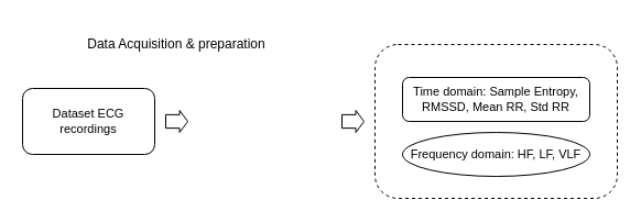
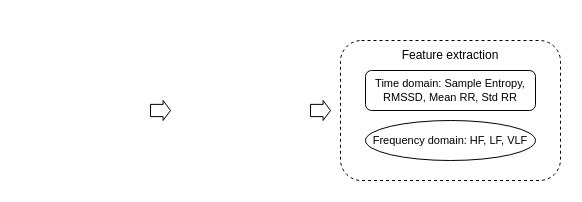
  <mxCell id="0" />
  <mxCell id="1" parent="0" />
- <mxCell id="2" value="Dataset ECG recordings" style="rounded=1;whiteSpace=wrap;html=1;fontSize=11;" parent="1" vertex="1"><mxGeometry x="20" y="80" width="120" height="60" as="geometry" /></mxCell>
- <mxCell id="3" value="Data Acquisition &amp;amp; preparation" style="text;html=1;align=center;verticalAlign=middle;whiteSpace=wrap;rounded=0;" parent="1" vertex="1"><mxGeometry x="60" y="20" width="200" height="40" as="geometry" /></mxCell>
  <mxCell id="4" value="" style="rounded=1;whiteSpace=wrap;html=1;dashed=1;" parent="1" vertex="1"><mxGeometry x="340" y="40" width="220" height="140" as="geometry" /></mxCell>
  <mxCell id="5" value="Time domain: Sample Entropy, RMSSD, Mean RR, Std RR" style="rounded=1;whiteSpace=wrap;html=1;fontSize=11;" vertex="1" parent="1"><mxGeometry x="365" y="70" width="170" height="40" as="geometry" /></mxCell>
  <mxCell id="6" value="Frequency domain: HF, LF, VLF" style="ellipse;whiteSpace=wrap;html=1;fontSize=11;" vertex="1" parent="1"><mxGeometry x="365" y="120" width="170" height="40" as="geometry" /></mxCell>
+ <mxCell id="7" value="Feature extraction" style="text;html=1;align=center;verticalAlign=middle;whiteSpace=wrap;rounded=0;" vertex="1" parent="1"><mxGeometry x="400" y="40" width="100" height="30" as="geometry" /></mxCell>
  <mxCell id="8" value="" style="shape=singleArrow;whiteSpace=wrap;html=1;arrowWidth=0.612;arrowSize=0.37;" vertex="1" parent="1"><mxGeometry x="150" y="100" width="20" height="20" as="geometry" /></mxCell>
  <mxCell id="9" value="" style="shape=singleArrow;whiteSpace=wrap;html=1;arrowWidth=0.612;arrowSize=0.37;" vertex="1" parent="1"><mxGeometry x="310" y="100" width="20" height="20" as="geometry" /></mxCell>
